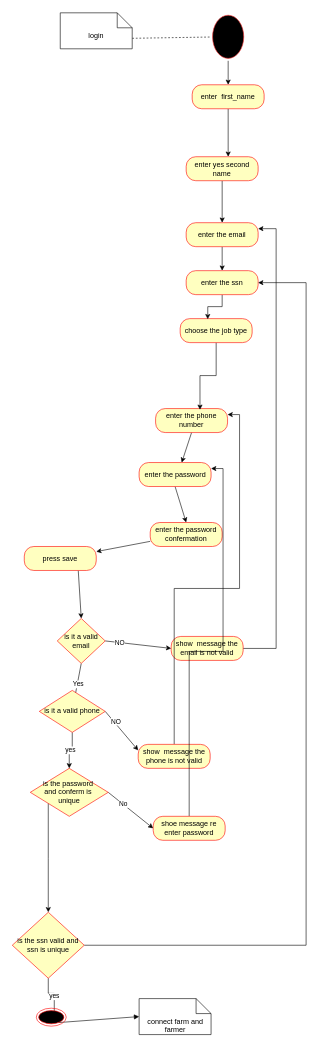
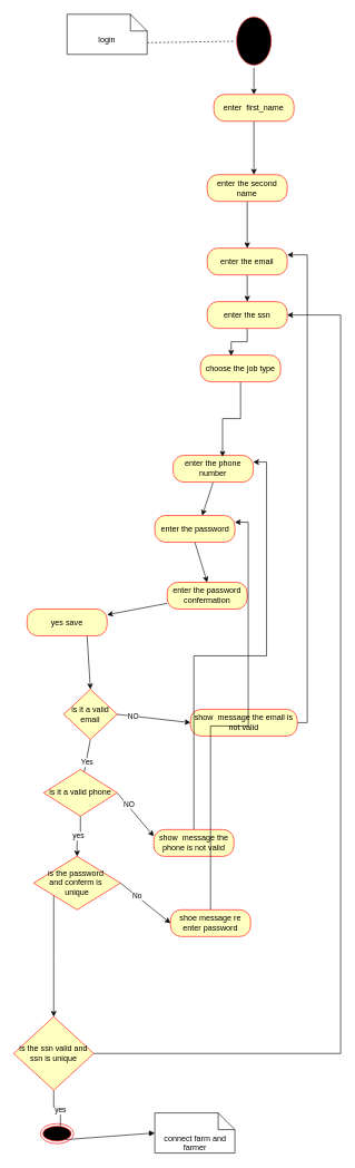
  <mxCell id="0" />
  <mxCell id="1" parent="0" />
  <mxCell id="2" style="edgeStyle=none;html=1;exitX=0.5;exitY=1;exitDx=0;exitDy=0;" parent="1" source="3" target="5" edge="1"><mxGeometry relative="1" as="geometry" /></mxCell>
  <mxCell id="3" value="" style="ellipse;html=1;shape=startState;fillColor=#000000;strokeColor=#FF3333;" parent="1" vertex="1"><mxGeometry x="350" y="20" width="60" height="80" as="geometry" /></mxCell>
  <mxCell id="4" style="edgeStyle=none;html=1;" parent="1" source="5" edge="1"><mxGeometry relative="1" as="geometry"><mxPoint x="380" y="260" as="targetPoint" /></mxGeometry></mxCell>
  <mxCell id="5" value="enter&amp;nbsp; first_name" style="rounded=1;whiteSpace=wrap;html=1;arcSize=40;fontColor=#000000;fillColor=#ffffc0;strokeColor=#ff0000;" parent="1" vertex="1"><mxGeometry x="320" y="140" width="120" height="40" as="geometry" /></mxCell>
  <mxCell id="6" style="edgeStyle=none;html=1;exitX=0.5;exitY=1;exitDx=0;exitDy=0;entryX=0.5;entryY=0;entryDx=0;entryDy=0;" parent="1" source="7" target="9" edge="1"><mxGeometry relative="1" as="geometry" /></mxCell>
- <mxCell id="7" value="enter yes second name" style="rounded=1;whiteSpace=wrap;html=1;arcSize=40;fontColor=#000000;fillColor=#ffffc0;strokeColor=#ff0000;" parent="1" vertex="1"><mxGeometry x="310" y="260" width="120" height="40" as="geometry" /></mxCell>
+ <mxCell id="7" value="enter the second name" style="rounded=1;whiteSpace=wrap;html=1;arcSize=40;fontColor=#000000;fillColor=#ffffc0;strokeColor=#ff0000;" parent="1" vertex="1"><mxGeometry x="310" y="260" width="120" height="40" as="geometry" /></mxCell>
  <mxCell id="8" style="edgeStyle=orthogonalEdgeStyle;rounded=0;orthogonalLoop=1;jettySize=auto;html=1;exitX=0.5;exitY=1;exitDx=0;exitDy=0;" edge="1" parent="1" source="9" target="44"><mxGeometry relative="1" as="geometry" /></mxCell>
  <mxCell id="9" value="enter the email" style="rounded=1;whiteSpace=wrap;html=1;arcSize=40;fontColor=#000000;fillColor=#ffffc0;strokeColor=#ff0000;" parent="1" vertex="1"><mxGeometry x="310" y="370" width="120" height="40" as="geometry" /></mxCell>
  <mxCell id="10" style="edgeStyle=none;html=1;exitX=0.5;exitY=1;exitDx=0;exitDy=0;strokeColor=#000000;entryX=0.592;entryY=0;entryDx=0;entryDy=0;entryPerimeter=0;" parent="1" source="11" target="13" edge="1"><mxGeometry relative="1" as="geometry"><mxPoint x="312.04" y="796.02" as="targetPoint" /></mxGeometry></mxCell>
  <mxCell id="11" value="enter the phone number" style="rounded=1;whiteSpace=wrap;html=1;arcSize=40;fontColor=#000000;fillColor=#ffffc0;strokeColor=#ff0000;" parent="1" vertex="1"><mxGeometry x="259" y="680" width="120" height="40" as="geometry" /></mxCell>
  <mxCell id="12" style="edgeStyle=none;html=1;exitX=0.5;exitY=1;exitDx=0;exitDy=0;entryX=0.5;entryY=0;entryDx=0;entryDy=0;strokeColor=#000000;" parent="1" source="13" target="15" edge="1"><mxGeometry relative="1" as="geometry" /></mxCell>
  <mxCell id="13" value="enter the password" style="rounded=1;whiteSpace=wrap;html=1;arcSize=40;fontColor=#000000;fillColor=#ffffc0;strokeColor=#ff0000;" parent="1" vertex="1"><mxGeometry x="231.5" y="770" width="120" height="40" as="geometry" /></mxCell>
  <mxCell id="14" value="" style="edgeStyle=none;html=1;strokeColor=#000000;" parent="1" source="15" target="17" edge="1"><mxGeometry relative="1" as="geometry"><mxPoint x="178.96" y="922" as="targetPoint" /></mxGeometry></mxCell>
  <mxCell id="15" value="enter the password confermation" style="rounded=1;whiteSpace=wrap;html=1;arcSize=40;fontColor=#000000;fillColor=#ffffc0;strokeColor=#ff0000;" parent="1" vertex="1"><mxGeometry x="250" y="870" width="120" height="40" as="geometry" /></mxCell>
  <mxCell id="16" style="edgeStyle=none;html=1;exitX=0.75;exitY=1;exitDx=0;exitDy=0;strokeColor=#000000;entryX=0.5;entryY=0;entryDx=0;entryDy=0;" parent="1" source="17" target="26" edge="1"><mxGeometry relative="1" as="geometry"><mxPoint x="187" y="1040" as="targetPoint" /><mxPoint x="187" y="960" as="sourcePoint" /></mxGeometry></mxCell>
- <mxCell id="17" value="press save" style="rounded=1;whiteSpace=wrap;html=1;arcSize=40;fontColor=#000000;fillColor=#ffffc0;strokeColor=#ff0000;" parent="1" vertex="1"><mxGeometry x="40" y="910" width="120" height="40" as="geometry" /></mxCell>
+ <mxCell id="17" value="yes save" style="rounded=1;whiteSpace=wrap;html=1;arcSize=40;fontColor=#000000;fillColor=#ffffc0;strokeColor=#ff0000;" parent="1" vertex="1"><mxGeometry x="40" y="910" width="120" height="40" as="geometry" /></mxCell>
  <mxCell id="18" style="edgeStyle=none;html=1;exitX=0;exitY=0;exitDx=120;exitDy=42.5;exitPerimeter=0;dashed=1;endArrow=none;endFill=0;" parent="1" source="19" target="3" edge="1"><mxGeometry relative="1" as="geometry" /></mxCell>
  <mxCell id="19" value="login" style="shape=note2;boundedLbl=1;whiteSpace=wrap;html=1;size=25;verticalAlign=top;align=center;" parent="1" vertex="1"><mxGeometry x="100" y="20" width="120" height="60" as="geometry" /></mxCell>
  <mxCell id="20" style="edgeStyle=orthogonalEdgeStyle;rounded=0;orthogonalLoop=1;jettySize=auto;html=1;exitX=0.5;exitY=1;exitDx=0;exitDy=0;entryX=0.617;entryY=0.05;entryDx=0;entryDy=0;entryPerimeter=0;" parent="1" source="21" target="11" edge="1"><mxGeometry relative="1" as="geometry"><mxPoint x="345" y="600" as="targetPoint" /></mxGeometry></mxCell>
  <mxCell id="21" value="choose the job type" style="rounded=1;whiteSpace=wrap;html=1;arcSize=40;fontColor=#000000;fillColor=#ffffc0;strokeColor=#ff0000;" parent="1" vertex="1"><mxGeometry x="300" y="530" width="120" height="40" as="geometry" /></mxCell>
  <mxCell id="22" style="edgeStyle=none;html=1;exitX=1;exitY=0.5;exitDx=0;exitDy=0;entryX=0;entryY=0.5;entryDx=0;entryDy=0;strokeColor=#000000;" parent="1" source="26" target="28" edge="1"><mxGeometry relative="1" as="geometry" /></mxCell>
  <mxCell id="23" value="NO" style="edgeLabel;html=1;align=center;verticalAlign=middle;resizable=0;points=[];" parent="22" vertex="1" connectable="0"><mxGeometry x="-0.558" relative="1" as="geometry"><mxPoint as="offset" /></mxGeometry></mxCell>
  <mxCell id="24" style="edgeStyle=none;html=1;exitX=0.5;exitY=1;exitDx=0;exitDy=0;strokeColor=#000000;entryX=0.5;entryY=0;entryDx=0;entryDy=0;" parent="1" source="26" edge="1"><mxGeometry relative="1" as="geometry"><mxPoint x="115" y="1210" as="targetPoint" /></mxGeometry></mxCell>
  <mxCell id="25" value="Yes" style="edgeLabel;html=1;align=center;verticalAlign=middle;resizable=0;points=[];" parent="24" vertex="1" connectable="0"><mxGeometry x="-0.344" y="2" relative="1" as="geometry"><mxPoint x="-1" as="offset" /></mxGeometry></mxCell>
  <mxCell id="26" value="is it a valid email" style="rhombus;whiteSpace=wrap;html=1;fillColor=#ffffc0;strokeColor=#ff0000;" parent="1" vertex="1"><mxGeometry x="95" y="1030" width="80" height="75" as="geometry" /></mxCell>
  <mxCell id="27" style="edgeStyle=orthogonalEdgeStyle;rounded=0;orthogonalLoop=1;jettySize=auto;html=1;entryX=1;entryY=0.25;entryDx=0;entryDy=0;" parent="1" source="28" target="9" edge="1"><mxGeometry relative="1" as="geometry"><Array as="points"><mxPoint x="460" y="1080" /><mxPoint x="460" y="380" /></Array></mxGeometry></mxCell>
- <mxCell id="28" value="show&amp;nbsp; message the email is not valid" style="rounded=1;whiteSpace=wrap;html=1;arcSize=40;fontColor=#000000;fillColor=#ffffc0;strokeColor=#ff0000;" parent="1" vertex="1"><mxGeometry x="285" y="1060" width="120" height="40" as="geometry" /></mxCell>
+ <mxCell id="28" value="show&amp;nbsp; message the email is not valid" style="rounded=1;whiteSpace=wrap;html=1;arcSize=40;fontColor=#000000;fillColor=#ffffc0;strokeColor=#ff0000;" parent="1" vertex="1"><mxGeometry x="285" y="1060" width="160" height="40" as="geometry" /></mxCell>
  <mxCell id="29" style="edgeStyle=none;html=1;exitX=1;exitY=0.5;exitDx=0;exitDy=0;entryX=0;entryY=0.25;entryDx=0;entryDy=0;strokeColor=#000000;" parent="1" source="34" target="36" edge="1"><mxGeometry relative="1" as="geometry"><mxPoint x="170" y="1245" as="sourcePoint" /></mxGeometry></mxCell>
  <mxCell id="30" value="NO" style="edgeLabel;html=1;align=center;verticalAlign=middle;resizable=0;points=[];" parent="29" vertex="1" connectable="0"><mxGeometry x="-0.435" y="3" relative="1" as="geometry"><mxPoint as="offset" /></mxGeometry></mxCell>
  <mxCell id="31" style="edgeStyle=none;html=1;exitX=0.5;exitY=1;exitDx=0;exitDy=0;strokeColor=#000000;" parent="1" edge="1"><mxGeometry relative="1" as="geometry"><mxPoint x="111.94" y="1341.194" as="targetPoint" /><mxPoint x="115" y="1280" as="sourcePoint" /></mxGeometry></mxCell>
  <mxCell id="32" value="yes" style="edgeLabel;html=1;align=center;verticalAlign=middle;resizable=0;points=[];" parent="31" vertex="1" connectable="0"><mxGeometry x="-0.573" y="-1" relative="1" as="geometry"><mxPoint x="-3" y="17" as="offset" /></mxGeometry></mxCell>
  <mxCell id="33" value="yes" style="edgeStyle=orthogonalEdgeStyle;rounded=0;orthogonalLoop=1;jettySize=auto;html=1;exitX=0.5;exitY=1;exitDx=0;exitDy=0;" edge="1" parent="1" source="34" target="40"><mxGeometry relative="1" as="geometry" /></mxCell>
  <mxCell id="34" value="is it a valid phone" style="rhombus;whiteSpace=wrap;html=1;fillColor=#ffffc0;strokeColor=#ff0000;" parent="1" vertex="1"><mxGeometry x="65" y="1150" width="110" height="70" as="geometry" /></mxCell>
  <mxCell id="35" style="edgeStyle=orthogonalEdgeStyle;rounded=0;orthogonalLoop=1;jettySize=auto;html=1;exitX=0.5;exitY=0;exitDx=0;exitDy=0;entryX=1;entryY=0.25;entryDx=0;entryDy=0;" parent="1" source="36" target="11" edge="1"><mxGeometry relative="1" as="geometry" /></mxCell>
  <mxCell id="36" value="show&amp;nbsp; message the phone is not valid" style="rounded=1;whiteSpace=wrap;html=1;arcSize=40;fontColor=#000000;fillColor=#ffffc0;strokeColor=#ff0000;" parent="1" vertex="1"><mxGeometry x="230" y="1240" width="120" height="40" as="geometry" /></mxCell>
  <mxCell id="37" style="edgeStyle=none;html=1;exitX=1;exitY=0.5;exitDx=0;exitDy=0;entryX=0;entryY=0.5;entryDx=0;entryDy=0;strokeColor=#000000;" parent="1" source="40" target="42" edge="1"><mxGeometry relative="1" as="geometry"><mxPoint x="175" y="1380" as="sourcePoint" /></mxGeometry></mxCell>
  <mxCell id="38" value="No" style="edgeLabel;html=1;align=center;verticalAlign=middle;resizable=0;points=[];" parent="37" vertex="1" connectable="0"><mxGeometry x="-0.348" relative="1" as="geometry"><mxPoint as="offset" /></mxGeometry></mxCell>
  <mxCell id="39" style="edgeStyle=orthogonalEdgeStyle;rounded=0;orthogonalLoop=1;jettySize=auto;html=1;entryX=0.5;entryY=0;entryDx=0;entryDy=0;" parent="1" source="40" target="47" edge="1"><mxGeometry relative="1" as="geometry"><mxPoint x="95" y="1480.01" as="targetPoint" /><Array as="points"><mxPoint x="80" y="1430" /><mxPoint x="80" y="1430" /></Array></mxGeometry></mxCell>
  <mxCell id="40" value="is the password&amp;nbsp;&lt;br&gt;and conferm is&amp;nbsp;&lt;br&gt;unique" style="rhombus;whiteSpace=wrap;html=1;fillColor=#ffffc0;strokeColor=#ff0000;" parent="1" vertex="1"><mxGeometry x="50" y="1280" width="130" height="80" as="geometry" /></mxCell>
  <mxCell id="41" style="edgeStyle=orthogonalEdgeStyle;rounded=0;orthogonalLoop=1;jettySize=auto;html=1;exitX=0.5;exitY=0;exitDx=0;exitDy=0;entryX=1;entryY=0.25;entryDx=0;entryDy=0;" parent="1" source="42" target="13" edge="1"><mxGeometry relative="1" as="geometry" /></mxCell>
  <mxCell id="42" value="shoe message re enter password" style="rounded=1;whiteSpace=wrap;html=1;arcSize=40;fontColor=#000000;fillColor=#ffffc0;strokeColor=#ff0000;" parent="1" vertex="1"><mxGeometry x="255" y="1360" width="120" height="40" as="geometry" /></mxCell>
  <mxCell id="43" style="edgeStyle=orthogonalEdgeStyle;rounded=0;orthogonalLoop=1;jettySize=auto;html=1;exitX=0.5;exitY=1;exitDx=0;exitDy=0;entryX=0.383;entryY=0.025;entryDx=0;entryDy=0;entryPerimeter=0;" edge="1" parent="1" source="44" target="21"><mxGeometry relative="1" as="geometry" /></mxCell>
  <mxCell id="44" value="enter the ssn" style="rounded=1;whiteSpace=wrap;html=1;arcSize=40;fontColor=#000000;fillColor=#ffffc0;strokeColor=#ff0000;" vertex="1" parent="1"><mxGeometry x="310" y="450" width="120" height="40" as="geometry" /></mxCell>
  <mxCell id="45" value="yes" style="edgeStyle=orthogonalEdgeStyle;rounded=0;orthogonalLoop=1;jettySize=auto;html=1;exitX=0.5;exitY=1;exitDx=0;exitDy=0;entryX=0.6;entryY=0.667;entryDx=0;entryDy=0;entryPerimeter=0;" edge="1" parent="1" source="47" target="49"><mxGeometry relative="1" as="geometry" /></mxCell>
  <mxCell id="46" style="edgeStyle=orthogonalEdgeStyle;rounded=0;orthogonalLoop=1;jettySize=auto;html=1;exitX=1;exitY=0.5;exitDx=0;exitDy=0;entryX=1;entryY=0.5;entryDx=0;entryDy=0;" edge="1" parent="1" source="47" target="44"><mxGeometry relative="1" as="geometry"><Array as="points"><mxPoint x="510" y="1575" /><mxPoint x="510" y="470" /></Array></mxGeometry></mxCell>
  <mxCell id="47" value="is the ssn valid and ssn is unique" style="rhombus;whiteSpace=wrap;html=1;fillColor=#ffffc0;strokeColor=#ff0000;" vertex="1" parent="1"><mxGeometry x="20" y="1520" width="120" height="110" as="geometry" /></mxCell>
  <mxCell id="48" style="edgeStyle=none;html=1;exitX=0.74;exitY=0.8;exitDx=0;exitDy=0;entryX=0;entryY=0.5;entryDx=0;entryDy=0;entryPerimeter=0;endArrow=block;endFill=1;exitPerimeter=0;" edge="1" parent="1" source="49" target="50"><mxGeometry relative="1" as="geometry"><mxPoint x="105" y="1755" as="sourcePoint" /></mxGeometry></mxCell>
  <mxCell id="49" value="" style="ellipse;html=1;shape=endState;fillColor=#000000;strokeColor=#ff0000;" vertex="1" parent="1"><mxGeometry x="60" y="1680" width="50" height="30" as="geometry" /></mxCell>
  <mxCell id="50" value="connect farm and farmer" style="shape=note2;boundedLbl=1;whiteSpace=wrap;html=1;size=25;verticalAlign=top;align=center;" vertex="1" parent="1"><mxGeometry x="231.5" y="1664" width="120" height="60" as="geometry" /></mxCell>
